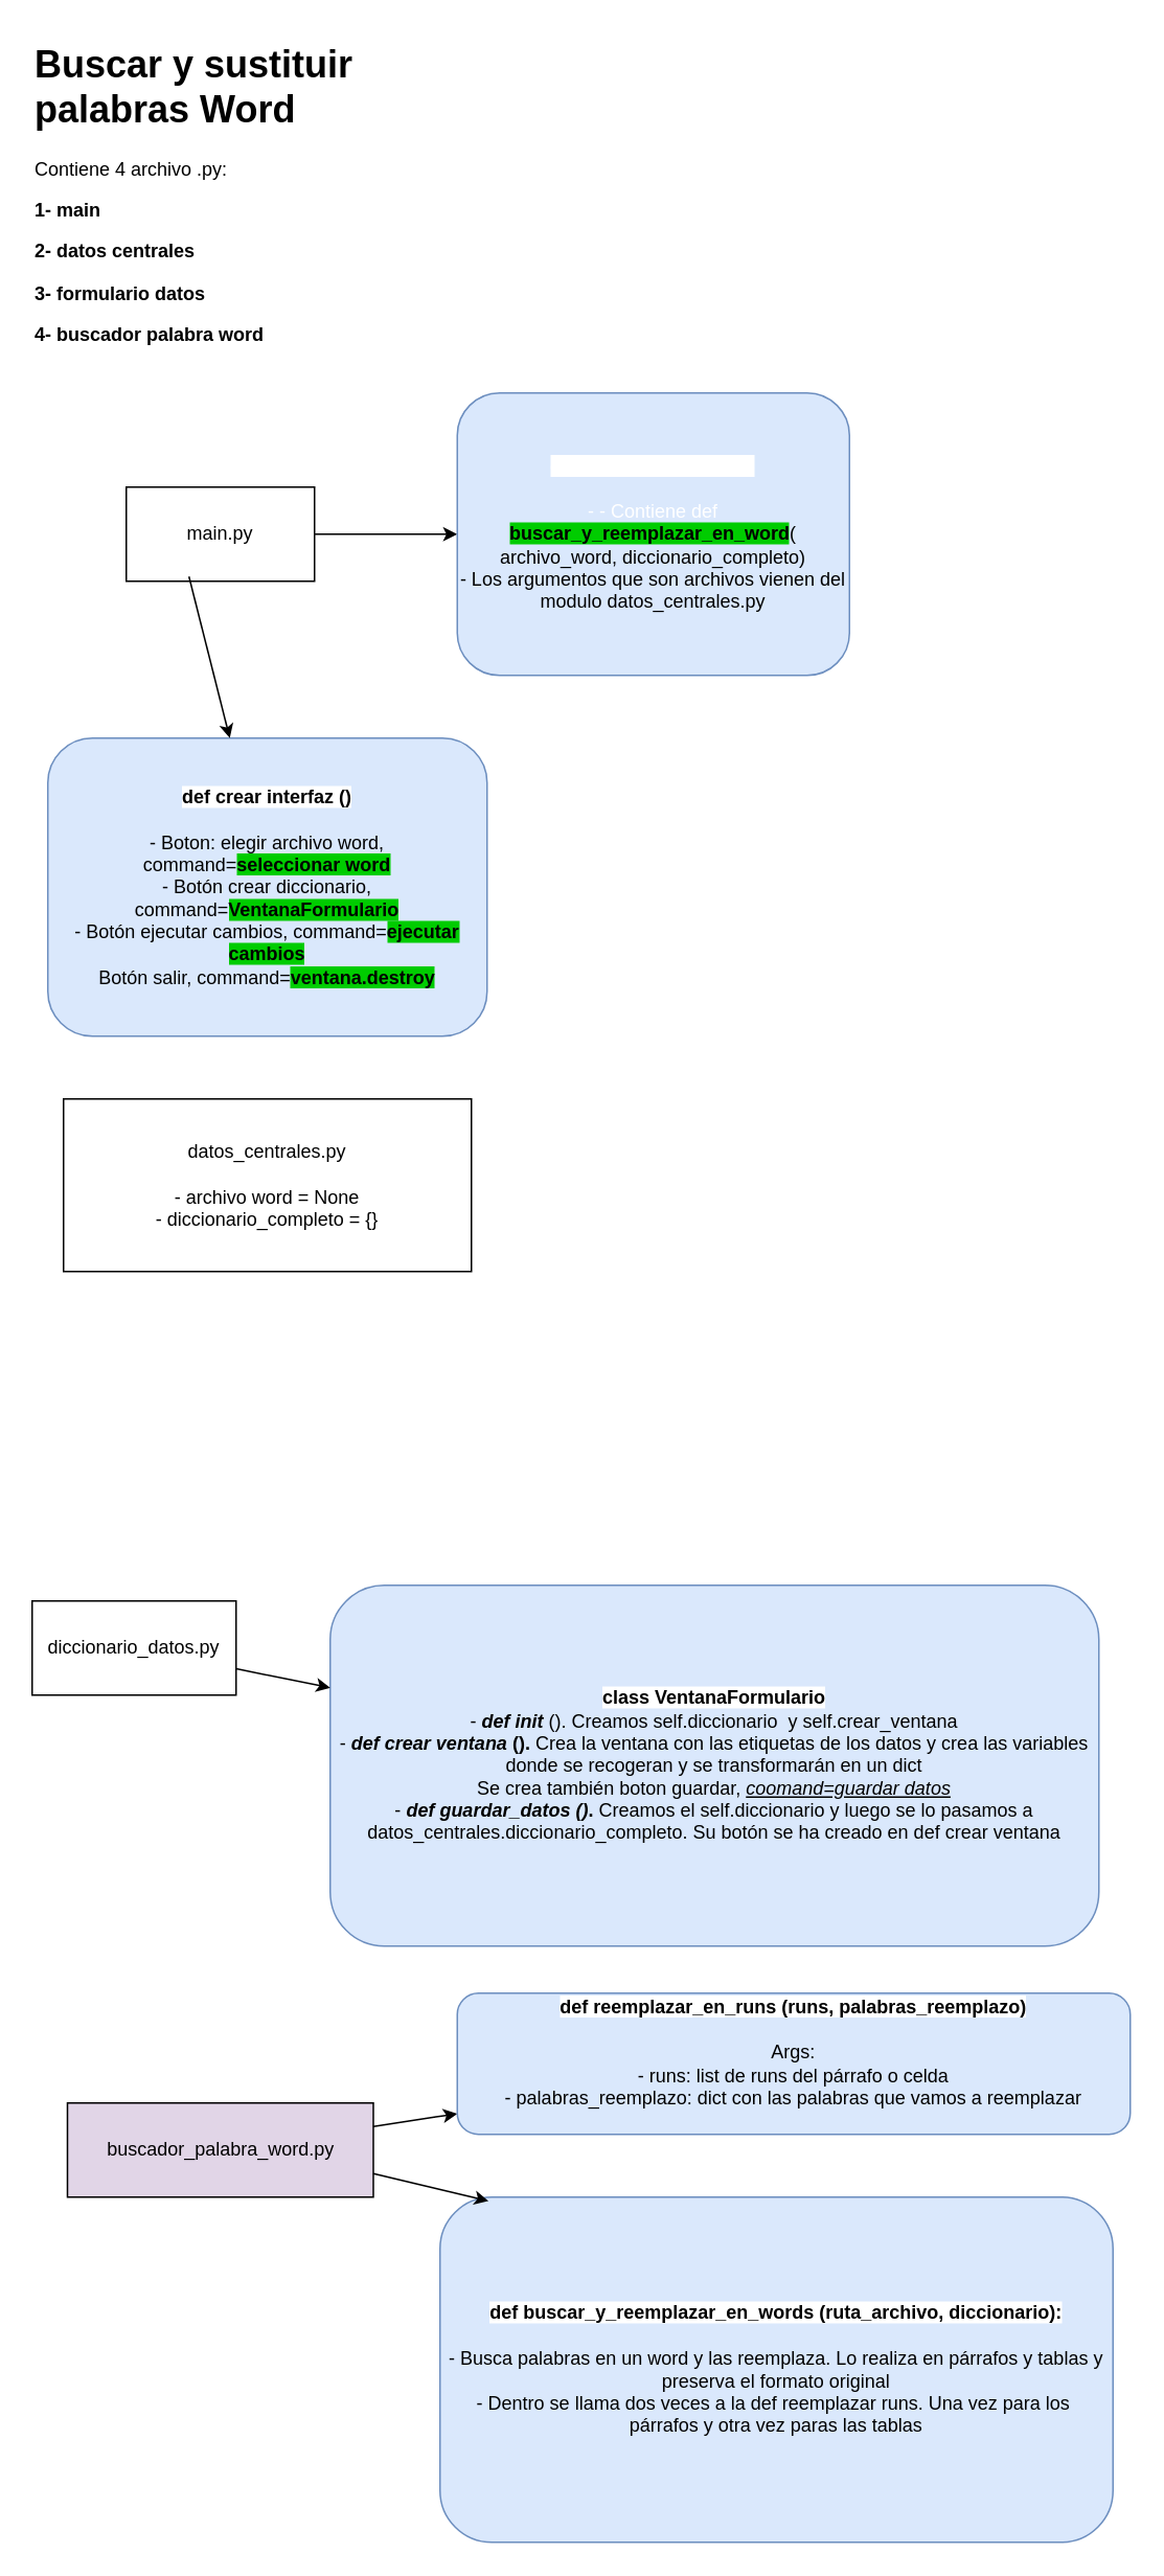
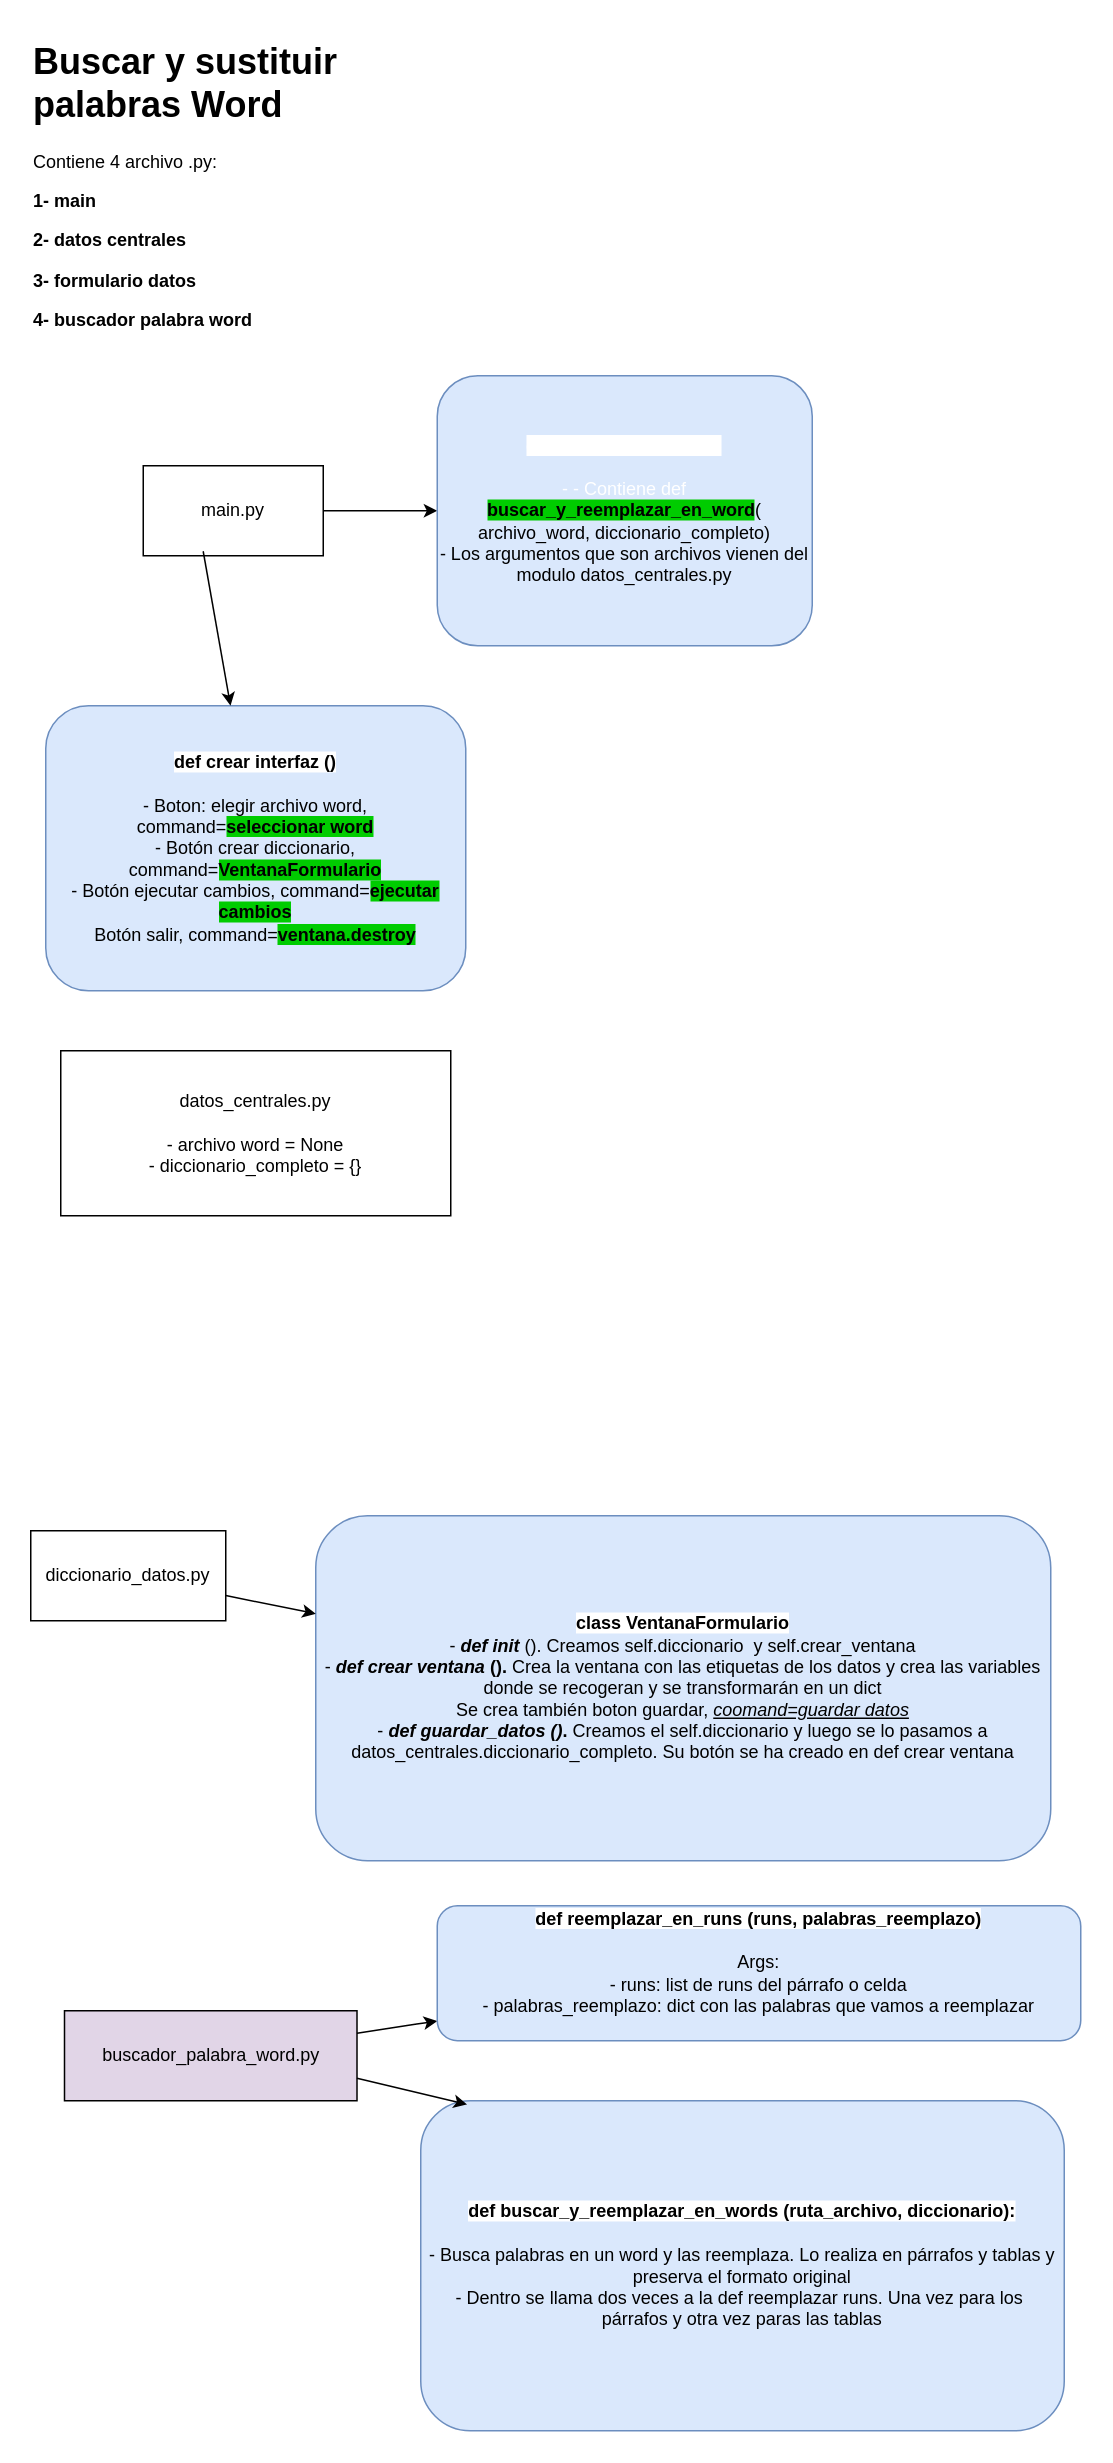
  <mxCell id="0" />
  <mxCell id="1" parent="0" />
- <mxCell id="2" value="main.py" style="rounded=0;whiteSpace=wrap;html=1;" vertex="1" parent="1"><mxGeometry x="80" y="310" width="120" height="60" as="geometry" /></mxCell>
+ <mxCell id="2" value="main.py" style="rounded=0;whiteSpace=wrap;html=1;" vertex="1" parent="1"><mxGeometry x="95" y="310" width="120" height="60" as="geometry" /></mxCell>
  <mxCell id="3" value="" style="endArrow=classic;html=1;" edge="1" parent="1" source="2" target="4"><mxGeometry width="50" height="50" relative="1" as="geometry"><mxPoint x="200" y="330" as="sourcePoint" /><mxPoint x="290" y="290" as="targetPoint" /></mxGeometry></mxCell>
  <mxCell id="4" value="&lt;font style=&quot;color: rgb(255, 255, 255);&quot;&gt;&lt;b style=&quot;background-color: light-dark(#ffffff, var(--ge-dark-color, #121212));&quot;&gt;def ejecutar cambios ()&lt;/b&gt;&lt;/font&gt;&lt;div&gt;&lt;b&gt;&lt;br&gt;&lt;/b&gt;&lt;div&gt;&lt;font style=&quot;color: rgb(255, 255, 255);&quot;&gt;-&lt;span&gt;&amp;nbsp;- Contiene def&lt;/span&gt;&lt;/font&gt; &lt;b&gt;&lt;font style=&quot;background-color: rgb(0, 204, 0);&quot;&gt;buscar_y_reemplazar_en_word&lt;/font&gt;&lt;/b&gt;( archivo_word, diccionario_completo)&lt;/div&gt;&lt;div&gt;- Los argumentos que son archivos vienen del modulo datos_centrales.py&lt;/div&gt;&lt;/div&gt;" style="rounded=1;whiteSpace=wrap;html=1;fillColor=#dae8fc;strokeColor=#6c8ebf;" vertex="1" parent="1"><mxGeometry x="291" y="250" width="250" height="180" as="geometry" /></mxCell>
  <mxCell id="5" value="&lt;b style=&quot;background-color: rgb(255, 255, 255);&quot;&gt;def crear interfaz ()&lt;/b&gt;&lt;div&gt;&lt;br&gt;&lt;/div&gt;&lt;div&gt;- Boton: elegir archivo word, command=&lt;b style=&quot;background-color: rgb(0, 204, 0);&quot;&gt;seleccionar word&lt;/b&gt;&lt;br&gt;&lt;/div&gt;&lt;div&gt;- Botón crear diccionario, command=&lt;b style=&quot;background-color: rgb(0, 204, 0);&quot;&gt;VentanaFormulario&lt;/b&gt;&lt;/div&gt;&lt;div&gt;- Botón ejecutar cambios, command=&lt;b style=&quot;background-color: rgb(0, 204, 0);&quot;&gt;ejecutar cambios&lt;/b&gt;&lt;/div&gt;&lt;div&gt;Botón salir,&amp;nbsp;command=&lt;b style=&quot;background-color: rgb(0, 204, 0);&quot;&gt;ventana.destroy&lt;/b&gt;&lt;/div&gt;" style="rounded=1;whiteSpace=wrap;html=1;fillColor=#dae8fc;strokeColor=#6c8ebf;" vertex="1" parent="1"><mxGeometry x="30" y="470" width="280" height="190" as="geometry" /></mxCell>
  <mxCell id="6" value="" style="endArrow=classic;html=1;exitX=0.333;exitY=0.95;exitDx=0;exitDy=0;exitPerimeter=0;" edge="1" parent="1" source="2" target="5"><mxGeometry width="50" height="50" relative="1" as="geometry"><mxPoint x="94.5" y="410" as="sourcePoint" /><mxPoint x="185.5" y="410" as="targetPoint" /></mxGeometry></mxCell>
  <mxCell id="7" value="datos_centrales.py&lt;div&gt;&lt;font color=&quot;#000000&quot;&gt;&lt;br&gt;&lt;/font&gt;&lt;div&gt;- archivo word = None&lt;/div&gt;&lt;div&gt;- diccionario_completo = {}&lt;/div&gt;&lt;/div&gt;" style="rounded=0;whiteSpace=wrap;html=1;" vertex="1" parent="1"><mxGeometry x="40" y="700" width="260" height="110" as="geometry" /></mxCell>
  <mxCell id="8" value="diccionario_datos.py" style="rounded=0;whiteSpace=wrap;html=1;" vertex="1" parent="1"><mxGeometry x="20" y="1020" width="130" height="60" as="geometry" /></mxCell>
  <mxCell id="9" value="&lt;b style=&quot;background-color: rgb(255, 255, 255);&quot;&gt;class VentanaFormulario&lt;/b&gt;&lt;div&gt;- &lt;i&gt;&lt;b&gt;def init&lt;/b&gt;&lt;/i&gt; (). Creamos self.diccionario&amp;nbsp; y self.crear_ventana&lt;/div&gt;&lt;div&gt;- &lt;b&gt;&lt;i&gt;def crear ventana &lt;/i&gt;().&lt;/b&gt; Crea la ventana con las etiquetas de los datos y crea las variables donde se recogeran y se transformarán en un dict&lt;/div&gt;&lt;div&gt;Se crea también boton guardar, &lt;u&gt;&lt;i&gt;coomand=guardar datos&lt;/i&gt;&lt;/u&gt;&lt;/div&gt;&lt;div&gt;- &lt;b&gt;&lt;i&gt;def guardar_datos ()&lt;/i&gt;.&lt;/b&gt; Creamos el self.diccionario y luego se lo pasamos a datos_centrales.diccionario_completo. Su botón se ha creado en def crear ventana&lt;/div&gt;" style="rounded=1;whiteSpace=wrap;html=1;fillColor=#dae8fc;strokeColor=#6c8ebf;" vertex="1" parent="1"><mxGeometry x="210" y="1010" width="490" height="230" as="geometry" /></mxCell>
  <mxCell id="10" value="" style="endArrow=classic;html=1;" edge="1" parent="1" source="8" target="9"><mxGeometry width="50" height="50" relative="1" as="geometry"><mxPoint x="155" y="1070" as="sourcePoint" /><mxPoint x="200" y="1073" as="targetPoint" /></mxGeometry></mxCell>
  <mxCell id="11" value="buscador_palabra_word.py" style="rounded=0;whiteSpace=wrap;html=1;fillColor=#e1d5e7;" vertex="1" parent="1"><mxGeometry x="42.5" y="1340" width="195" height="60" as="geometry" /></mxCell>
  <mxCell id="12" value="" style="endArrow=classic;html=1;" edge="1" parent="1" source="11" target="13"><mxGeometry width="50" height="50" relative="1" as="geometry"><mxPoint x="250" y="1330" as="sourcePoint" /><mxPoint x="300" y="1280" as="targetPoint" /><Array as="points"><mxPoint x="270" y="1350" /></Array></mxGeometry></mxCell>
  <mxCell id="13" value="&lt;b style=&quot;background-color: rgb(255, 255, 255);&quot;&gt;def reemplazar_en_runs (runs, palabras_reemplazo)&lt;/b&gt;&lt;div&gt;&lt;font color=&quot;#000000&quot;&gt;&lt;br&gt;&lt;/font&gt;&lt;div&gt;Args:&lt;/div&gt;&lt;div&gt;- runs: list de runs del párrafo o celda&lt;/div&gt;&lt;div&gt;- palabras_reemplazo: dict con las palabras que vamos a reemplazar&lt;/div&gt;&lt;div&gt;&lt;br&gt;&lt;/div&gt;&lt;/div&gt;" style="rounded=1;whiteSpace=wrap;html=1;fillColor=#dae8fc;strokeColor=#6c8ebf;" vertex="1" parent="1"><mxGeometry x="291" y="1270" width="429" height="90" as="geometry" /></mxCell>
  <mxCell id="14" value="&lt;div&gt;&lt;br&gt;&lt;/div&gt;&lt;b style=&quot;background-color: rgb(255, 255, 255);&quot;&gt;def buscar_y_reemplazar_en_words (ruta_archivo, diccionario):&lt;/b&gt;&lt;div&gt;&lt;font color=&quot;#000000&quot;&gt;&lt;br&gt;&lt;/font&gt;&lt;div&gt;- Busca palabras en un word y las reemplaza. Lo realiza en párrafos y tablas y preserva el formato original&lt;/div&gt;&lt;div&gt;- Dentro se llama dos veces a la def reemplazar runs. Una vez para los&amp;nbsp; párrafos y otra vez paras las tablas&lt;/div&gt;&lt;div&gt;&lt;div&gt;&lt;br&gt;&lt;/div&gt;&lt;/div&gt;&lt;/div&gt;" style="rounded=1;whiteSpace=wrap;html=1;fillColor=#dae8fc;strokeColor=#6c8ebf;" vertex="1" parent="1"><mxGeometry x="280" y="1400" width="429" height="220" as="geometry" /></mxCell>
  <mxCell id="15" value="" style="endArrow=classic;html=1;entryX=0.072;entryY=0.011;entryDx=0;entryDy=0;entryPerimeter=0;exitX=1;exitY=0.75;exitDx=0;exitDy=0;" edge="1" parent="1" source="11" target="14"><mxGeometry width="50" height="50" relative="1" as="geometry"><mxPoint x="270" y="1380" as="sourcePoint" /><mxPoint x="460" y="1480" as="targetPoint" /></mxGeometry></mxCell>
  <mxCell id="16" value="&lt;h1 style=&quot;margin-top: 0px;&quot;&gt;Buscar y sustituir palabras Word&lt;/h1&gt;&lt;p&gt;Contiene 4 archivo .py:&lt;/p&gt;&lt;p&gt;&lt;b&gt;1- main&lt;/b&gt;&lt;/p&gt;&lt;p&gt;&lt;b&gt;2- datos centrales&lt;/b&gt;&lt;/p&gt;&lt;p&gt;&lt;b style=&quot;background-color: transparent;&quot;&gt;3- formulario datos&lt;/b&gt;&lt;br&gt;&lt;/p&gt;&lt;p&gt;&lt;b&gt;4- buscador palabra word&lt;/b&gt;&lt;/p&gt;" style="text;html=1;whiteSpace=wrap;overflow=hidden;rounded=0;" vertex="1" parent="1"><mxGeometry x="20" y="20" width="250" height="250" as="geometry" /></mxCell>
